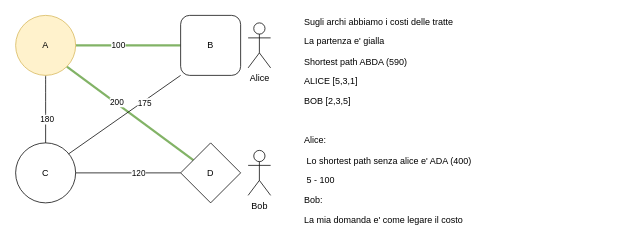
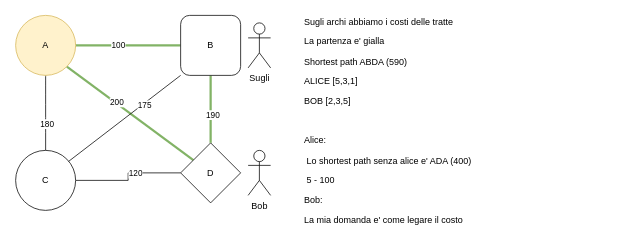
  <mxCell id="0" />
  <mxCell id="1" parent="0" />
  <mxCell id="2" style="edgeStyle=orthogonalEdgeStyle;rounded=0;orthogonalLoop=1;jettySize=auto;html=1;exitX=1;exitY=0.5;exitDx=0;exitDy=0;entryX=0;entryY=0.5;entryDx=0;entryDy=0;strokeWidth=3;endArrow=none;endFill=0;fillColor=#d5e8d4;strokeColor=#82b366;" edge="1" parent="1" source="8" target="17"><mxGeometry relative="1" as="geometry" /></mxCell>
  <mxCell id="3" value="&lt;div&gt;100&lt;/div&gt;" style="edgeLabel;html=1;align=center;verticalAlign=middle;resizable=0;points=[];" vertex="1" connectable="0" parent="2"><mxGeometry x="-0.195" y="1" relative="1" as="geometry"><mxPoint as="offset" /></mxGeometry></mxCell>
  <mxCell id="4" style="edgeStyle=orthogonalEdgeStyle;rounded=0;orthogonalLoop=1;jettySize=auto;html=1;exitX=0.5;exitY=1;exitDx=0;exitDy=0;curved=1;endArrow=none;endFill=0;" edge="1" parent="1" source="8" target="12"><mxGeometry relative="1" as="geometry" /></mxCell>
  <mxCell id="5" value="&lt;div&gt;180&lt;/div&gt;" style="edgeLabel;html=1;align=center;verticalAlign=middle;resizable=0;points=[];" vertex="1" connectable="0" parent="4"><mxGeometry x="0.278" y="1" relative="1" as="geometry"><mxPoint as="offset" /></mxGeometry></mxCell>
  <mxCell id="6" style="rounded=0;orthogonalLoop=1;jettySize=auto;html=1;exitX=1;exitY=1;exitDx=0;exitDy=0;endArrow=none;endFill=0;fillColor=#d5e8d4;strokeColor=#82b366;strokeWidth=3;" edge="1" parent="1" source="8" target="9"><mxGeometry relative="1" as="geometry" /></mxCell>
  <mxCell id="7" value="&lt;div&gt;200&lt;/div&gt;" style="edgeLabel;html=1;align=center;verticalAlign=middle;resizable=0;points=[];" vertex="1" connectable="0" parent="6"><mxGeometry x="-0.229" y="1" relative="1" as="geometry"><mxPoint as="offset" /></mxGeometry></mxCell>
  <mxCell id="8" value="A" style="ellipse;whiteSpace=wrap;html=1;aspect=fixed;fillColor=#fff2cc;strokeColor=#d6b656;" vertex="1" parent="1"><mxGeometry x="20" y="20" width="80" height="80" as="geometry" /></mxCell>
  <mxCell id="9" value="D" style="rhombus;whiteSpace=wrap;html=1;aspect=fixed;" vertex="1" parent="1"><mxGeometry x="240" y="190" width="80" height="80" as="geometry" /></mxCell>
  <mxCell id="10" style="edgeStyle=orthogonalEdgeStyle;rounded=0;orthogonalLoop=1;jettySize=auto;html=1;endArrow=none;endFill=0;" edge="1" parent="1" source="12" target="9"><mxGeometry relative="1" as="geometry" /></mxCell>
  <mxCell id="11" value="&lt;div&gt;120&lt;/div&gt;" style="edgeLabel;html=1;align=center;verticalAlign=middle;resizable=0;points=[];" vertex="1" connectable="0" parent="10"><mxGeometry x="0.186" relative="1" as="geometry"><mxPoint as="offset" /></mxGeometry></mxCell>
- <mxCell id="12" value="C" style="ellipse;whiteSpace=wrap;html=1;aspect=fixed;" vertex="1" parent="1"><mxGeometry x="20" y="190" width="80" height="80" as="geometry" /></mxCell>
+ <mxCell id="12" value="C" style="ellipse;whiteSpace=wrap;html=1;aspect=fixed;" vertex="1" parent="1"><mxGeometry x="20" y="200" width="80" height="80" as="geometry" /></mxCell>
+ <mxCell id="13" style="edgeStyle=orthogonalEdgeStyle;rounded=0;orthogonalLoop=1;jettySize=auto;html=1;endArrow=none;endFill=0;fillColor=#d5e8d4;strokeColor=#82b366;strokeWidth=3;" edge="1" parent="1" source="17" target="9"><mxGeometry relative="1" as="geometry"><Array as="points"><mxPoint x="280" y="120" /><mxPoint x="280" y="120" /></Array></mxGeometry></mxCell>
+ <mxCell id="14" value="&lt;div&gt;190&lt;/div&gt;" style="edgeLabel;html=1;align=center;verticalAlign=middle;resizable=0;points=[];" vertex="1" connectable="0" parent="13"><mxGeometry x="0.162" y="2" relative="1" as="geometry"><mxPoint as="offset" /></mxGeometry></mxCell>
  <mxCell id="15" style="rounded=0;orthogonalLoop=1;jettySize=auto;html=1;entryX=0.884;entryY=0.183;entryDx=0;entryDy=0;entryPerimeter=0;endArrow=none;endFill=0;exitX=0;exitY=1;exitDx=0;exitDy=0;" edge="1" parent="1" source="17" target="12"><mxGeometry relative="1" as="geometry" /></mxCell>
  <mxCell id="16" value="&lt;div&gt;175&lt;/div&gt;" style="edgeLabel;html=1;align=center;verticalAlign=middle;resizable=0;points=[];" vertex="1" connectable="0" parent="15"><mxGeometry x="-0.335" y="2" relative="1" as="geometry"><mxPoint as="offset" /></mxGeometry></mxCell>
  <mxCell id="17" value="B" style="whiteSpace=wrap;html=1;aspect=fixed;rounded=1;" vertex="1" parent="1"><mxGeometry x="240" y="20" width="80" height="80" as="geometry" /></mxCell>
  <mxCell id="18" value="&lt;p&gt;Sugli archi abbiamo i costi delle tratte&lt;br&gt;&lt;/p&gt;&lt;p&gt;La partenza e' gialla&lt;/p&gt;&lt;p&gt;Shortest path ABDA (590)&lt;/p&gt;&lt;p&gt;ALICE [5,3,1]&lt;br&gt;&lt;/p&gt;&lt;p&gt;BOB [2,3,5]&lt;br&gt;&lt;/p&gt;&lt;p&gt;&lt;br&gt;&lt;/p&gt;&lt;p&gt;Alice: &lt;br&gt;&lt;/p&gt;&lt;p&gt;&lt;span style=&quot;white-space: pre;&quot;&gt; &lt;/span&gt;Lo shortest path senza alice e' ADA (400) &lt;br&gt;&lt;/p&gt;&lt;p&gt;&lt;span style=&quot;white-space: pre;&quot;&gt; 5 - 100 &lt;/span&gt;&lt;br&gt;&lt;/p&gt;&lt;p&gt;Bob:&amp;nbsp;&lt;/p&gt;&lt;p&gt;La mia domanda e' come legare il costo &lt;br&gt;&lt;/p&gt;" style="text;html=1;strokeColor=none;fillColor=none;spacing=5;spacingTop=-20;whiteSpace=wrap;overflow=hidden;rounded=0;" vertex="1" parent="1"><mxGeometry x="400" y="20" width="420" height="290" as="geometry" /></mxCell>
  <mxCell id="19" value="&lt;div&gt;Bob&lt;/div&gt;" style="shape=umlActor;verticalLabelPosition=bottom;verticalAlign=top;html=1;outlineConnect=0;" vertex="1" parent="1"><mxGeometry x="330" y="200" width="30" height="60" as="geometry" /></mxCell>
- <mxCell id="20" value="Alice" style="shape=umlActor;verticalLabelPosition=bottom;verticalAlign=top;html=1;outlineConnect=0;" vertex="1" parent="1"><mxGeometry x="330" y="30" width="30" height="60" as="geometry" /></mxCell>
+ <mxCell id="20" value="Sugli" style="shape=umlActor;verticalLabelPosition=bottom;verticalAlign=top;html=1;outlineConnect=0;" vertex="1" parent="1"><mxGeometry x="330" y="30" width="30" height="60" as="geometry" /></mxCell>
